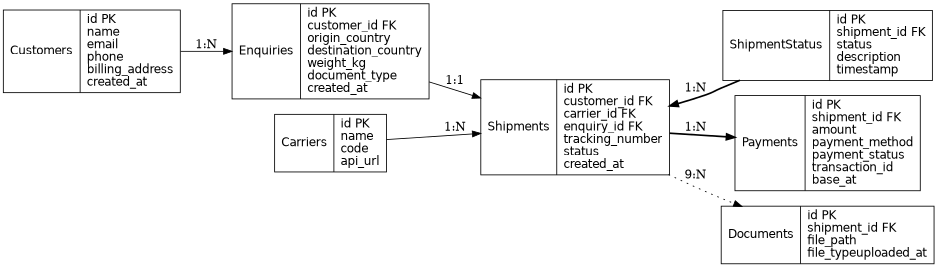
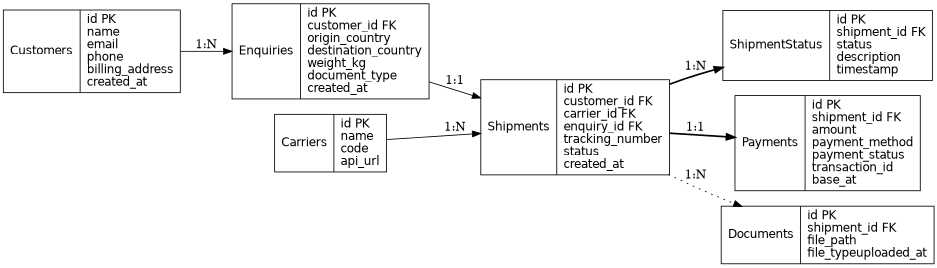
  digraph {
    rankdir=LR
    node [fontname=Helvetica shape=record]
    edge [style=solid]
    n1 [label="{Customers|id PK\lname\lemail\lphone\lbilling_address\lcreated_at\l}"]
    n2 [label="{Enquiries|id PK\lcustomer_id FK\lorigin_country\ldestination_country\lweight_kg\ldocument_type\lcreated_at\l}"]
    n3 [label="{Shipments|id PK\lcustomer_id FK\lcarrier_id FK\lenquiry_id FK\ltracking_number\lstatus\lcreated_at\l}"]
    n4 [label="{ShipmentStatus|id PK\lshipment_id FK\lstatus\ldescription\ltimestamp\l}"]
    n5 [label="{Payments|id PK\lshipment_id FK\lamount\lpayment_method\lpayment_status\ltransaction_id\lbase_at\l}"]
    n6 [label="{Documents|id PK\lshipment_id FK\lfile_path\lfile_type\uploaded_at\l}"]
    n7 [label="{Carriers|id PK\lname\lcode\lapi_url\l}"]
    n1 -> n2 [label="1:N"]
    n2 -> n3 [label="1:1"]
-   n4 -> n3 [label="1:N" style=bold]
-   n3 -> n5 [label="1:N" style=bold]
-   n3 -> n6 [label="9:N" style=dotted]
+   n3 -> n4 [label="1:N" style=bold]
+   n3 -> n5 [label="1:1" style=bold]
+   n3 -> n6 [label="1:N" style=dotted]
    n7 -> n3 [label="1:N"]
  }
